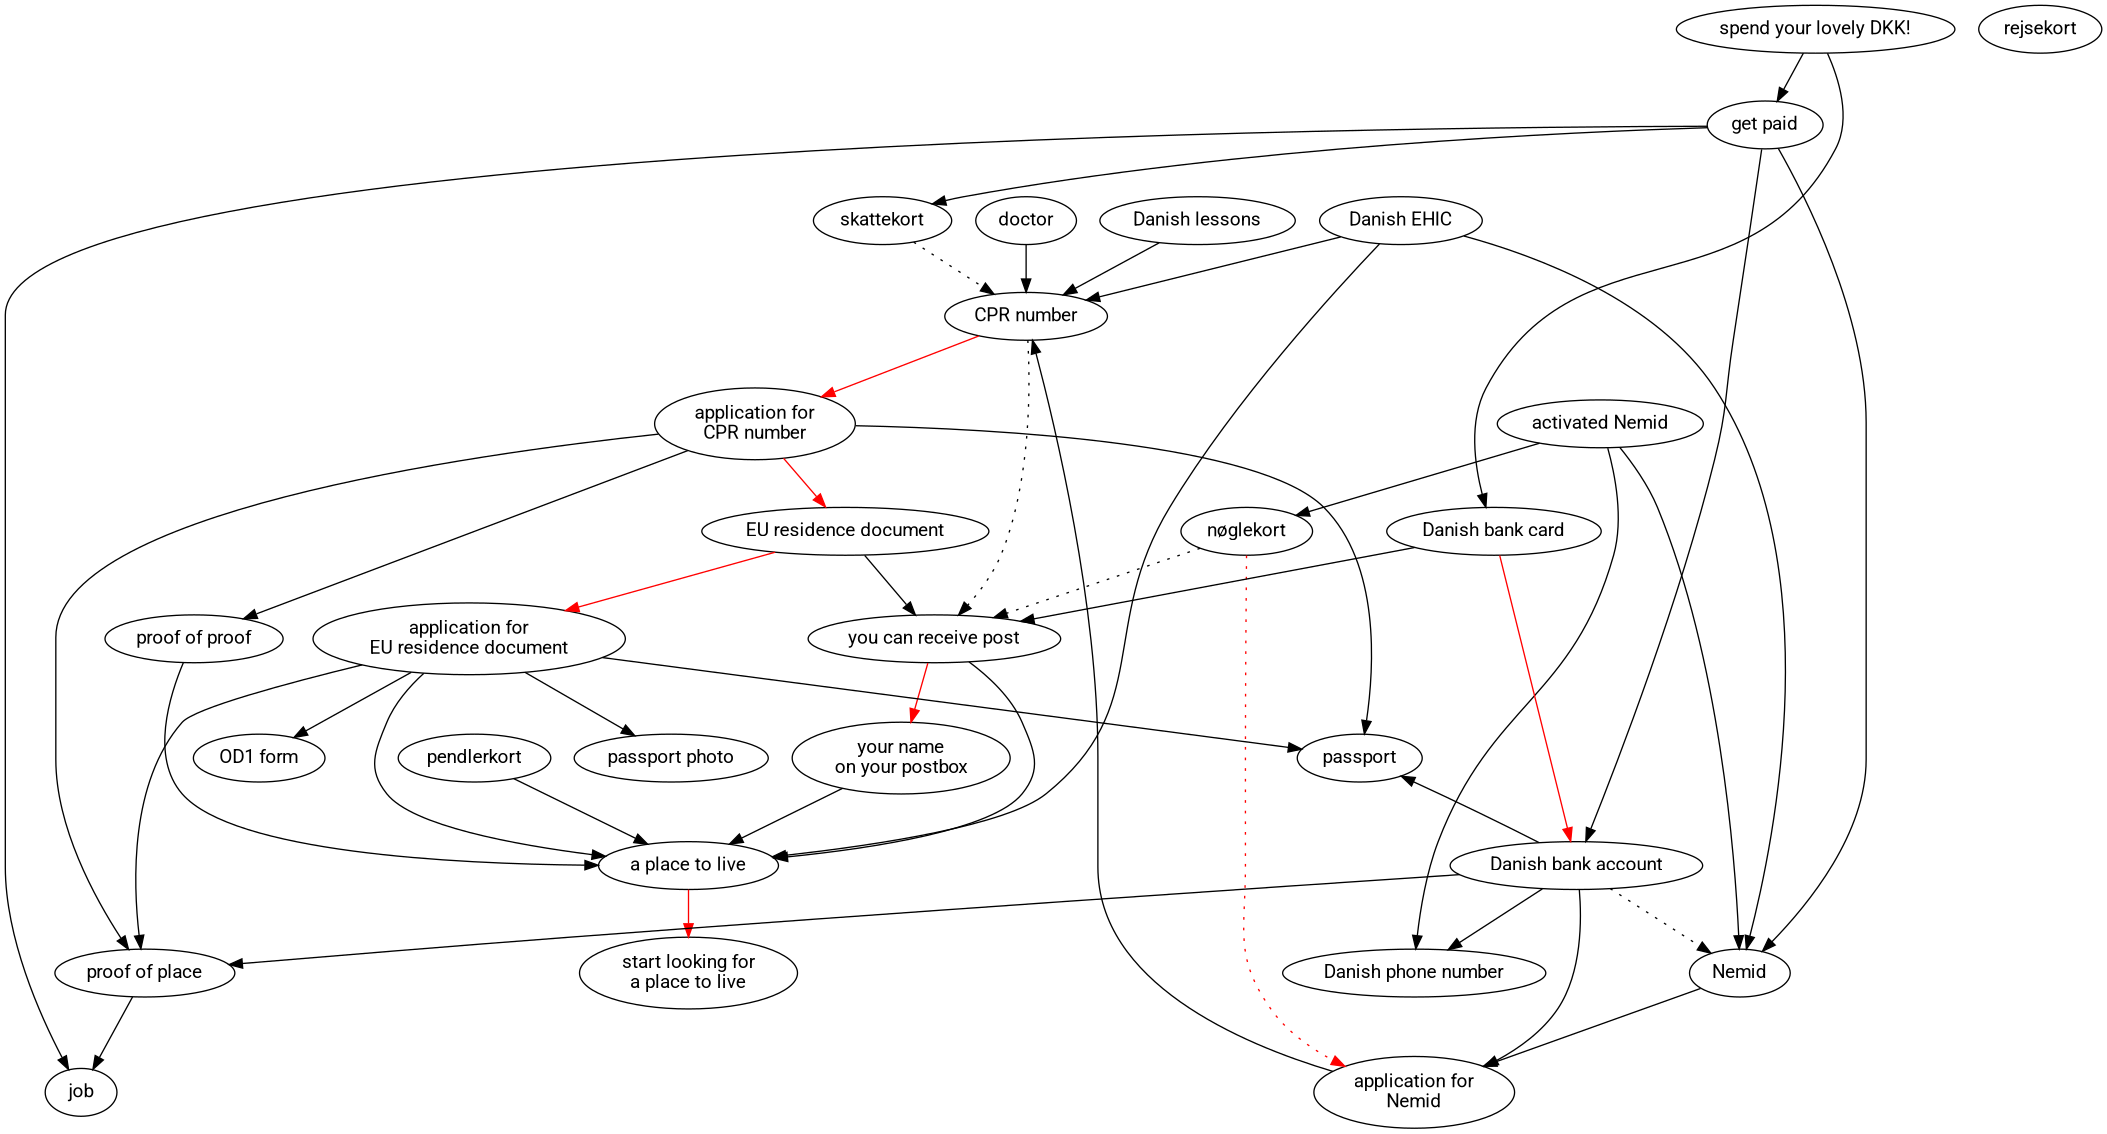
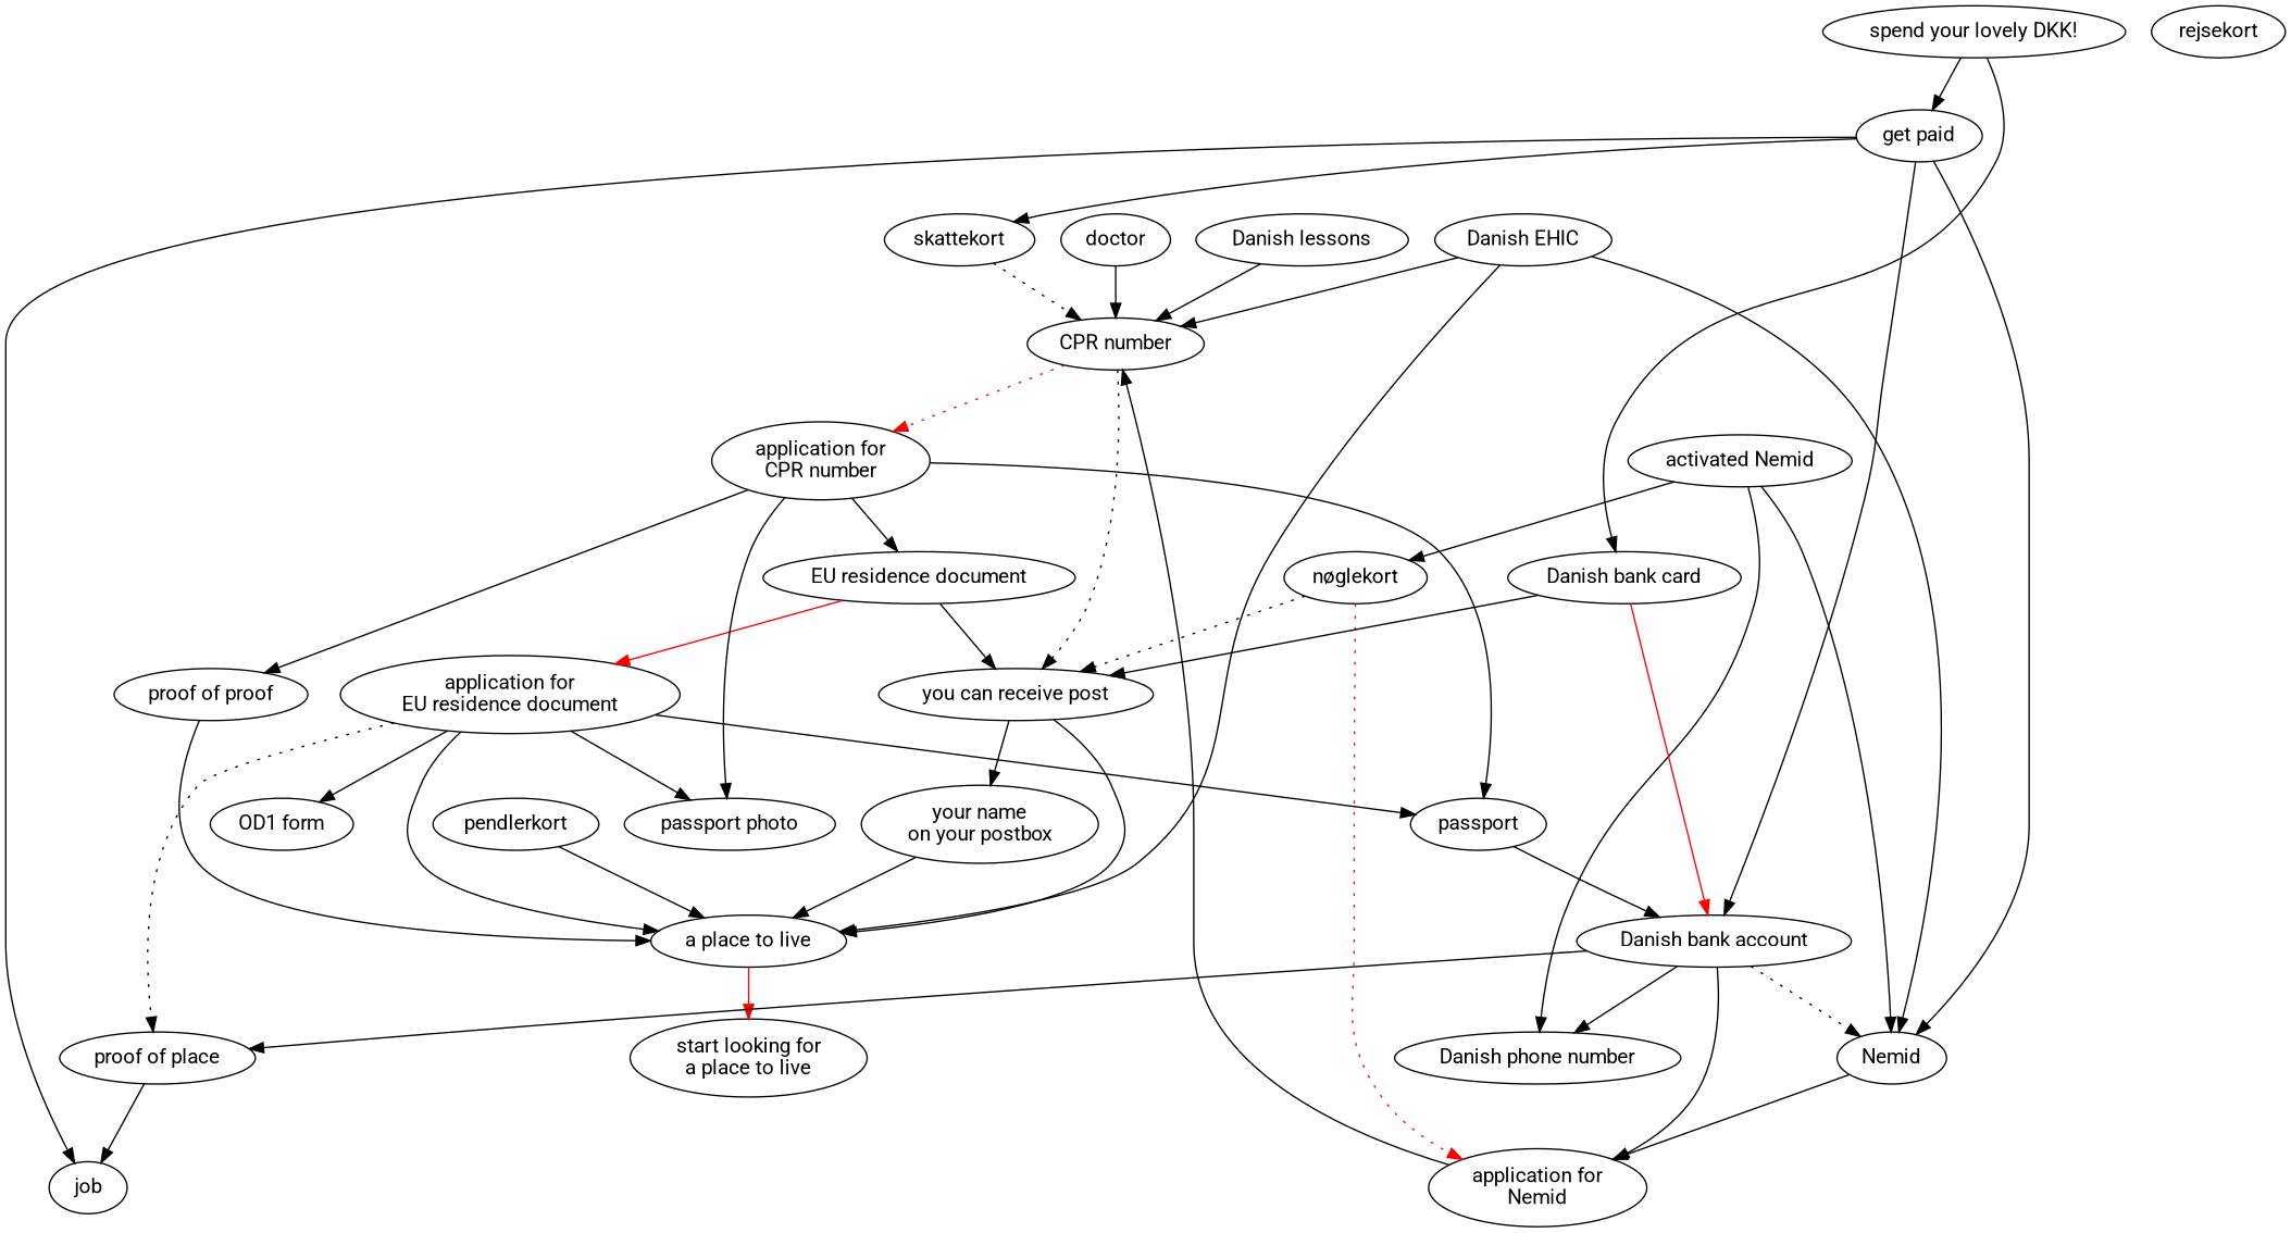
  digraph {
    fontname=Roboto
    node [fontname=Roboto]
    edge [fontname=Roboto]
    n1 [label="proof of place"]
    job
    n3 [label="Danish phone number"]
    rejsekort
    n5 [label="start looking for\na place to live"]
    n6 [label="a place to live"]
    n7 [label="your name\non your postbox"]
    n8 [label="you can receive post"]
    pendlerkort
    n10 [label="application for\nEU residence document"]
    passport
    n12 [label="OD1 form"]
    n13 [label="passport photo"]
    n14 [label="EU residence document"]
    n15 [label="application for\nCPR number"]
    n16 [label="proof of proof"]
    n17 [label="CPR number"]
    skattekort
    n19 [label="application for\nNemid"]
    n20 [label=Nemid]
    n21 [label="Danish bank account"]
    n22 [label="activated Nemid"]
    n23 [label="nøglekort"]
    n24 [label="Danish EHIC"]
    doctor
    n26 [label="get paid"]
    n27 [label="Danish lessons"]
    n28 [label="Danish bank card"]
    n29 [label="spend your lovely DKK!"]
    n1 -> job
    n6 -> n5 [color=red]
    n7 -> n6
    n8 -> n6
-   n8 -> n7 [color=red]
+   n8 -> n7
    pendlerkort -> n6
-   n10 -> n1
+   n10 -> n1 [style=dotted]
    n10 -> n6
    n10 -> passport
    n10 -> n12
    n10 -> n13
    n14 -> n8
    n14 -> n10 [color=red]
-   n15 -> n1
+   n15 -> n13
    n15 -> passport
-   n15 -> n14 [color=red]
+   n15 -> n14
    n15 -> n16
    n16 -> n6
    n17 -> n8 [style=dotted]
-   n17 -> n15 [color=red]
+   n17 -> n15 [color=red style=dotted]
    skattekort -> n17 [style=dotted]
    n19 -> n17
    n20 -> n19
    n21 -> n1
    n21 -> n3
-   n21 -> passport
+   passport -> n21
    n21 -> n19
    n21 -> n20 [style=dotted]
    n22 -> n3
    n22 -> n20
    n22 -> n23
    n23 -> n8 [style=dotted]
    n23 -> n19 [color=red style=dotted]
    n24 -> n6
    n24 -> n17
    n24 -> n20
    doctor -> n17
    n26 -> job
    n26 -> skattekort
    n26 -> n20
    n26 -> n21
    n27 -> n17
    n28 -> n8
    n28 -> n21 [color=red]
    n29 -> n26
    n29 -> n28
  }
